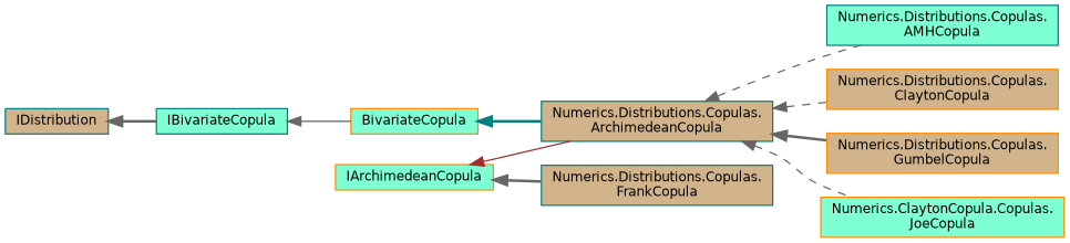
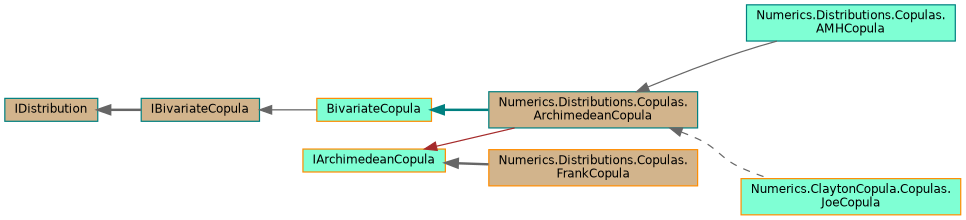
  digraph {
    rankdir=LR
    node [color=teal fillcolor=tan fontname=Helvetica fontsize=10 shape=box style=filled]
    edge [color=gray40 dir=back fontname=Helvetica fontsize=10 labelfontname=Helvetica labelfontsize=10 style=bold]
    n1 [fontcolor=black height=0.2 label="Numerics.Distributions.Copulas.\lArchimedeanCopula" width=0.4]
    n2 [fillcolor=aquamarine height=0.2 label="Numerics.Distributions.Copulas.\lAMHCopula" width=0.4]
-   n3 [color=darkorange height=0.2 label="Numerics.Distributions.Copulas.\lClaytonCopula" width=0.4]
-   n4 [color=darkorange height=0.2 label="Numerics.Distributions.Copulas.\lGumbelCopula" width=0.4]
    n5 [color=darkorange fillcolor=aquamarine height=0.2 label="Numerics.ClaytonCopula.Copulas.\lJoeCopula" width=0.4]
-   n6 [height=0.2 label="Numerics.Distributions.Copulas.\lFrankCopula" width=0.4]
+   n6 [color=darkorange height=0.2 label="Numerics.Distributions.Copulas.\lFrankCopula" width=0.4]
    n7 [color=darkorange fillcolor=aquamarine height=0.2 label=BivariateCopula width=0.4]
-   n8 [fillcolor=aquamarine height=0.2 label=IBivariateCopula width=0.4]
+   n8 [height=0.2 label=IBivariateCopula width=0.4]
    n9 [height=0.2 label=IDistribution width=0.4]
    n10 [color=darkorange fillcolor=aquamarine height=0.2 label=IArchimedeanCopula width=0.4]
-   n1 -> n2 [style=dashed]
-   n1 -> n3 [style=dashed]
-   n1 -> n4
+   n1 -> n2 [style=solid]
    n1 -> n5 [style=dashed]
    n7 -> n1 [color=teal]
    n8 -> n7 [style=solid]
    n9 -> n8
    n10 -> n1 [color=brown style=solid]
    n10 -> n6
  }
